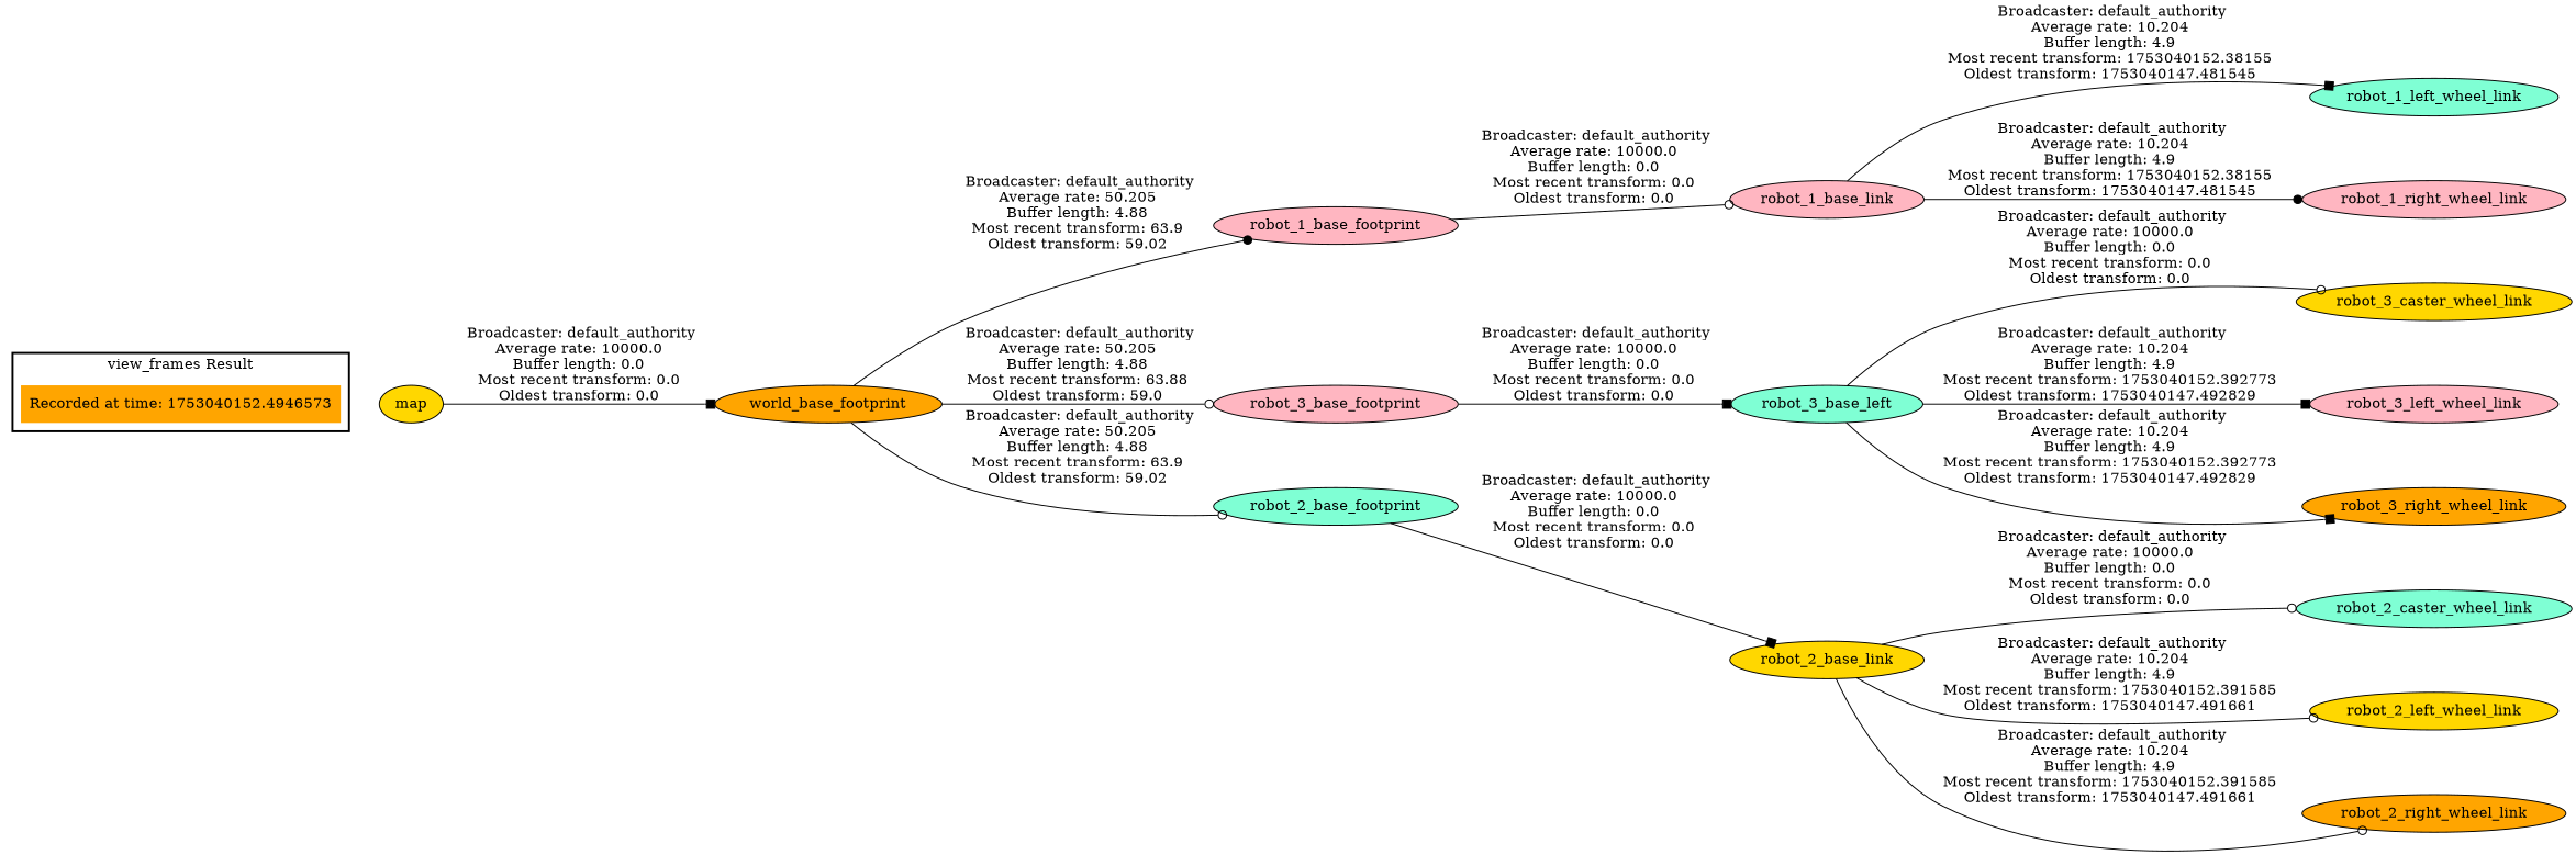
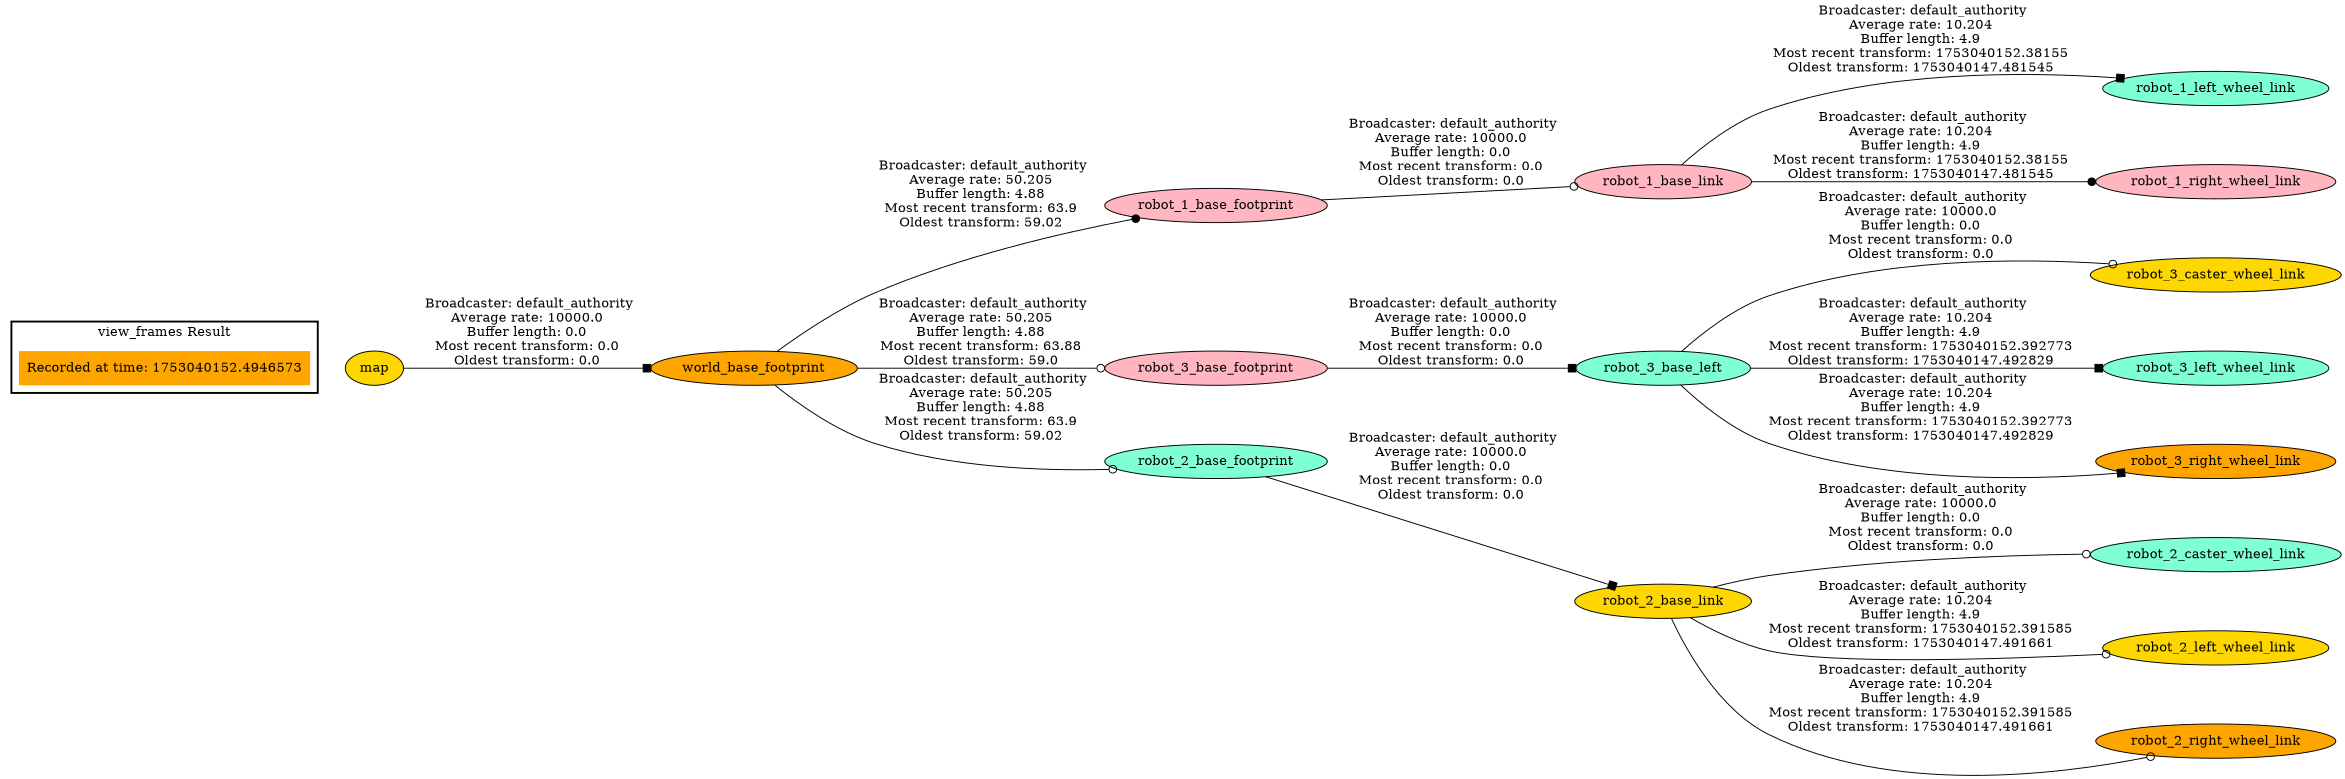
  digraph {
    rankdir=LR
    node [fillcolor=aquamarine style=filled]
    edge [arrowhead=odot]
    "Recorded at time: 1753040152.4946573" [fillcolor=orange shape=plaintext]
    map [fillcolor=gold]
    world_base_footprint [fillcolor=orange]
    robot_1_base_footprint [fillcolor=lightpink]
    robot_3_base_footprint [fillcolor=lightpink]
    robot_2_base_footprint
    robot_1_base_link [fillcolor=lightpink]
    n8 [label=robot_3_base_left]
    robot_2_base_link [fillcolor=gold]
    robot_1_left_wheel_link
    robot_1_right_wheel_link [fillcolor=lightpink]
    robot_3_caster_wheel_link [fillcolor=gold]
-   robot_3_left_wheel_link [fillcolor=lightpink]
+   robot_3_left_wheel_link
    robot_3_right_wheel_link [fillcolor=orange]
    robot_2_caster_wheel_link
    robot_2_left_wheel_link [fillcolor=gold]
    robot_2_right_wheel_link [fillcolor=orange]
    subgraph cluster_1 {
      color=black
      label="view_frames Result"
      style=bold
      "Recorded at time: 1753040152.4946573"
    }
    "Recorded at time: 1753040152.4946573" -> map [style=invis arrowhead=""]
    map -> world_base_footprint [arrowhead=box label=" Broadcaster: default_authority\nAverage rate: 10000.0\nBuffer length: 0.0\nMost recent transform: 0.0\nOldest transform: 0.0\n"]
    world_base_footprint -> robot_1_base_footprint [arrowhead=dot label=" Broadcaster: default_authority\nAverage rate: 50.205\nBuffer length: 4.88\nMost recent transform: 63.9\nOldest transform: 59.02\n"]
    world_base_footprint -> robot_3_base_footprint [label=" Broadcaster: default_authority\nAverage rate: 50.205\nBuffer length: 4.88\nMost recent transform: 63.88\nOldest transform: 59.0\n"]
    world_base_footprint -> robot_2_base_footprint [label=" Broadcaster: default_authority\nAverage rate: 50.205\nBuffer length: 4.88\nMost recent transform: 63.9\nOldest transform: 59.02\n"]
    robot_1_base_footprint -> robot_1_base_link [label=" Broadcaster: default_authority\nAverage rate: 10000.0\nBuffer length: 0.0\nMost recent transform: 0.0\nOldest transform: 0.0\n"]
    robot_3_base_footprint -> n8 [arrowhead=box label=" Broadcaster: default_authority\nAverage rate: 10000.0\nBuffer length: 0.0\nMost recent transform: 0.0\nOldest transform: 0.0\n"]
    robot_2_base_footprint -> robot_2_base_link [arrowhead=box label=" Broadcaster: default_authority\nAverage rate: 10000.0\nBuffer length: 0.0\nMost recent transform: 0.0\nOldest transform: 0.0\n"]
    robot_1_base_link -> robot_1_left_wheel_link [arrowhead=box label=" Broadcaster: default_authority\nAverage rate: 10.204\nBuffer length: 4.9\nMost recent transform: 1753040152.38155\nOldest transform: 1753040147.481545\n"]
    robot_1_base_link -> robot_1_right_wheel_link [arrowhead=dot label=" Broadcaster: default_authority\nAverage rate: 10.204\nBuffer length: 4.9\nMost recent transform: 1753040152.38155\nOldest transform: 1753040147.481545\n"]
    n8 -> robot_3_caster_wheel_link [label=" Broadcaster: default_authority\nAverage rate: 10000.0\nBuffer length: 0.0\nMost recent transform: 0.0\nOldest transform: 0.0\n"]
    n8 -> robot_3_left_wheel_link [arrowhead=box label=" Broadcaster: default_authority\nAverage rate: 10.204\nBuffer length: 4.9\nMost recent transform: 1753040152.392773\nOldest transform: 1753040147.492829\n"]
    n8 -> robot_3_right_wheel_link [arrowhead=box label=" Broadcaster: default_authority\nAverage rate: 10.204\nBuffer length: 4.9\nMost recent transform: 1753040152.392773\nOldest transform: 1753040147.492829\n"]
    robot_2_base_link -> robot_2_caster_wheel_link [label=" Broadcaster: default_authority\nAverage rate: 10000.0\nBuffer length: 0.0\nMost recent transform: 0.0\nOldest transform: 0.0\n"]
    robot_2_base_link -> robot_2_left_wheel_link [label=" Broadcaster: default_authority\nAverage rate: 10.204\nBuffer length: 4.9\nMost recent transform: 1753040152.391585\nOldest transform: 1753040147.491661\n"]
    robot_2_base_link -> robot_2_right_wheel_link [label=" Broadcaster: default_authority\nAverage rate: 10.204\nBuffer length: 4.9\nMost recent transform: 1753040152.391585\nOldest transform: 1753040147.491661\n"]
  }
